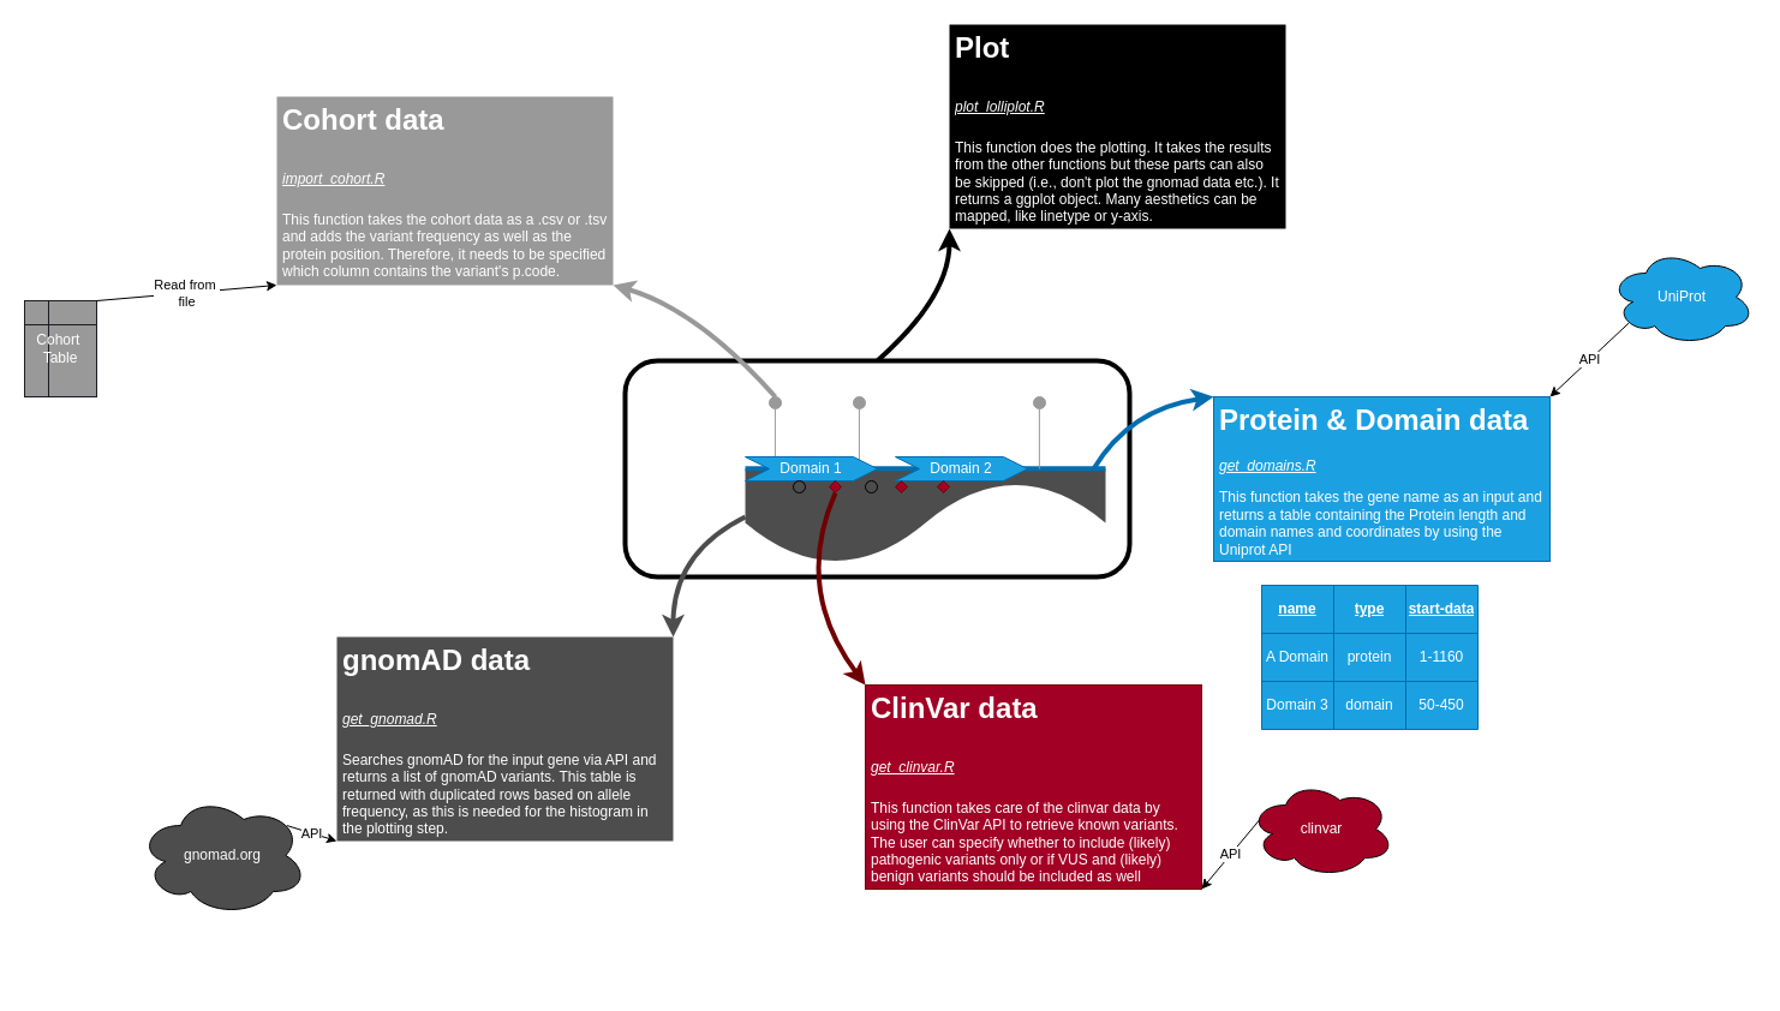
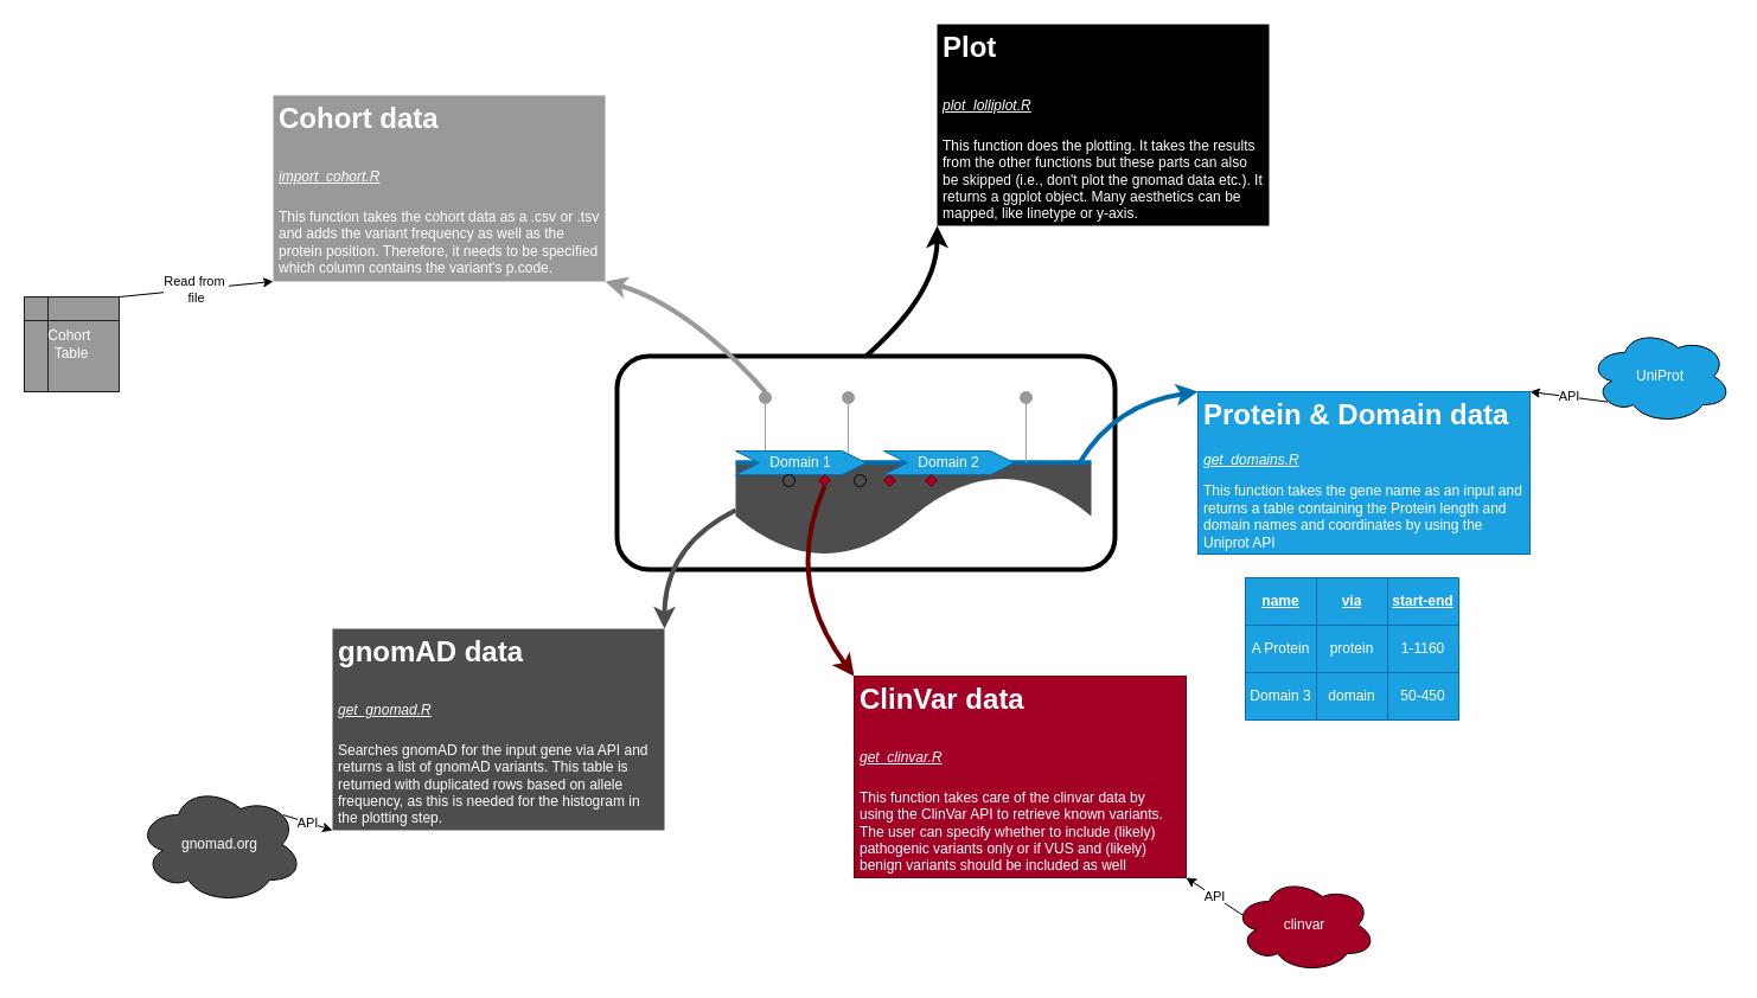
  <mxCell id="0" />
  <mxCell id="1" parent="0" />
  <mxCell id="2" value="" style="rounded=1;whiteSpace=wrap;html=1;fillColor=none;strokeWidth=4;strokeColor=#000000;" parent="1" vertex="1"><mxGeometry x="520" y="300" width="420" height="180" as="geometry" /></mxCell>
  <mxCell id="3" value="" style="shape=document;whiteSpace=wrap;html=1;boundedLbl=1;strokeColor=none;fillColor=#4D4D4D;size=0.875;" parent="1" vertex="1"><mxGeometry x="620" y="390" width="300" height="80" as="geometry" /></mxCell>
  <mxCell id="4" value="" style="endArrow=none;html=1;fillColor=#1ba1e2;strokeColor=#006EAF;strokeWidth=4;" parent="1" edge="1"><mxGeometry width="50" height="50" relative="1" as="geometry"><mxPoint x="620" y="389.71" as="sourcePoint" /><mxPoint x="920" y="389.71" as="targetPoint" /></mxGeometry></mxCell>
  <mxCell id="5" value="" style="endArrow=none;html=1;strokeColor=#999999;" parent="1" edge="1"><mxGeometry width="50" height="50" relative="1" as="geometry"><mxPoint x="644.92" y="390" as="sourcePoint" /><mxPoint x="644.92" y="340" as="targetPoint" /></mxGeometry></mxCell>
  <mxCell id="6" value="" style="endArrow=none;html=1;strokeColor=#999999;" parent="1" edge="1"><mxGeometry width="50" height="50" relative="1" as="geometry"><mxPoint x="714.92" y="390" as="sourcePoint" /><mxPoint x="714.92" y="340" as="targetPoint" /></mxGeometry></mxCell>
  <mxCell id="7" value="" style="endArrow=none;html=1;strokeColor=#999999;" parent="1" edge="1"><mxGeometry width="50" height="50" relative="1" as="geometry"><mxPoint x="864.88" y="390" as="sourcePoint" /><mxPoint x="864.88" y="340" as="targetPoint" /></mxGeometry></mxCell>
  <mxCell id="8" value="" style="ellipse;whiteSpace=wrap;html=1;aspect=fixed;fillColor=#999999;strokeColor=#999999;" parent="1" vertex="1"><mxGeometry x="640" y="330" width="10" height="10" as="geometry" /></mxCell>
  <mxCell id="9" value="" style="ellipse;whiteSpace=wrap;html=1;aspect=fixed;fillColor=#999999;strokeColor=#999999;" parent="1" vertex="1"><mxGeometry x="710" y="330" width="10" height="10" as="geometry" /></mxCell>
  <mxCell id="10" value="" style="ellipse;whiteSpace=wrap;html=1;aspect=fixed;fillColor=#999999;strokeColor=#999999;" parent="1" vertex="1"><mxGeometry x="860" y="330" width="10" height="10" as="geometry" /></mxCell>
  <mxCell id="11" value="Domain 1&lt;span style=&quot;color: rgba(0, 0, 0, 0); font-family: monospace; font-size: 0px; text-align: start;&quot;&gt;%3CmxGraphModel%3E%3Croot%3E%3CmxCell%20id%3D%220%22%2F%3E%3CmxCell%20id%3D%221%22%20parent%3D%220%22%2F%3E%3CmxCell%20id%3D%222%22%20value%3D%22%22%20style%3D%22ellipse%3BwhiteSpace%3Dwrap%3Bhtml%3D1%3Baspect%3Dfixed%3BfillColor%3D%23f0f0f0%3B%22%20vertex%3D%221%22%20parent%3D%221%22%3E%3CmxGeometry%20x%3D%22330%22%20y%3D%22520%22%20width%3D%2210%22%20height%3D%2210%22%20as%3D%22geometry%22%2F%3E%3C%2FmxCell%3E%3C%2Froot%3E%3C%2FmxGraphModel%3E&lt;/span&gt;" style="shape=step;perimeter=stepPerimeter;whiteSpace=wrap;html=1;fixedSize=1;fillColor=#1ba1e2;fontColor=#ffffff;strokeColor=#006EAF;" parent="1" vertex="1"><mxGeometry x="620" y="380" width="110" height="20" as="geometry" /></mxCell>
  <mxCell id="12" value="Domain 2&lt;span style=&quot;color: rgba(0, 0, 0, 0); font-family: monospace; font-size: 0px; text-align: start;&quot;&gt;%3CmxGraphModel%3E%3Croot%3E%3CmxCell%20id%3D%220%22%2F%3E%3CmxCell%20id%3D%221%22%20parent%3D%220%22%2F%3E%3CmxCell%20id%3D%222%22%20value%3D%22%22%20style%3D%22ellipse%3BwhiteSpace%3Dwrap%3Bhtml%3D1%3Baspect%3Dfixed%3BfillColor%3D%23f0f0f0%3B%22%20vertex%3D%221%22%20parent%3D%221%22%3E%3CmxGeometry%20x%3D%22330%22%20y%3D%22520%22%20width%3D%2210%22%20height%3D%2210%22%20as%3D%22geometry%22%2F%3E%3C%2FmxCell%3E%3C%2Froot%3E%3C%2FmxGraphModel%3&lt;/span&gt;" style="shape=step;perimeter=stepPerimeter;whiteSpace=wrap;html=1;fixedSize=1;fillColor=#1ba1e2;fontColor=#ffffff;strokeColor=#006EAF;" parent="1" vertex="1"><mxGeometry x="745" y="380" width="110" height="20" as="geometry" /></mxCell>
  <mxCell id="13" value="" style="ellipse;whiteSpace=wrap;html=1;aspect=fixed;fillColor=#4D4D4D;strokeColor=#000000;" parent="1" vertex="1"><mxGeometry x="660" y="400" width="10" height="10" as="geometry" /></mxCell>
  <mxCell id="14" value="" style="ellipse;whiteSpace=wrap;html=1;aspect=fixed;fillColor=#4D4D4D;strokeColor=#000000;" parent="1" vertex="1"><mxGeometry x="720" y="400" width="10" height="10" as="geometry" /></mxCell>
  <mxCell id="15" value="" style="rhombus;whiteSpace=wrap;html=1;strokeColor=#6F0000;fillColor=#a20025;fontColor=#ffffff;" parent="1" vertex="1"><mxGeometry x="690" y="400" width="10" height="10" as="geometry" /></mxCell>
  <mxCell id="16" value="" style="rhombus;whiteSpace=wrap;html=1;strokeColor=#6F0000;fillColor=#a20025;fontColor=#ffffff;" parent="1" vertex="1"><mxGeometry x="745" y="400" width="10" height="10" as="geometry" /></mxCell>
  <mxCell id="17" value="" style="rhombus;whiteSpace=wrap;html=1;strokeColor=#6F0000;fillColor=#a20025;fontColor=#ffffff;" parent="1" vertex="1"><mxGeometry x="780" y="400" width="10" height="10" as="geometry" /></mxCell>
  <mxCell id="18" value="&lt;h1&gt;Protein &amp;amp; Domain data&lt;/h1&gt;&lt;p&gt;&lt;u&gt;&lt;i&gt;get_domains.R&lt;/i&gt;&lt;/u&gt;&lt;/p&gt;&lt;p&gt;This function takes the gene name as an input and returns a table containing the Protein length and domain names and coordinates by using the Uniprot API&lt;/p&gt;" style="text;html=1;strokeColor=#006EAF;fillColor=#1ba1e2;spacing=5;spacingTop=-20;whiteSpace=wrap;overflow=hidden;rounded=0;fontColor=#ffffff;" parent="1" vertex="1"><mxGeometry x="1010" y="330" width="280" height="137" as="geometry" /></mxCell>
  <mxCell id="19" value="" style="curved=1;endArrow=classic;html=1;strokeColor=#006EAF;strokeWidth=4;entryX=0;entryY=0;entryDx=0;entryDy=0;fillColor=#1ba1e2;" parent="1" target="18" edge="1"><mxGeometry width="50" height="50" relative="1" as="geometry"><mxPoint x="910" y="390" as="sourcePoint" /><mxPoint x="970" y="340" as="targetPoint" /><Array as="points"><mxPoint x="940" y="340" /></Array></mxGeometry></mxCell>
  <mxCell id="20" value="" style="shape=table;html=1;whiteSpace=wrap;startSize=0;container=1;collapsible=0;childLayout=tableLayout;strokeColor=#006EAF;fillColor=#1ba1e2;fontColor=#FFFFFF;" parent="1" vertex="1"><mxGeometry x="1050" y="487" width="180" height="120" as="geometry" /></mxCell>
  <mxCell id="21" value="" style="shape=tableRow;horizontal=0;startSize=0;swimlaneHead=0;swimlaneBody=0;top=0;left=0;bottom=0;right=0;collapsible=0;dropTarget=0;fillColor=none;points=[[0,0.5],[1,0.5]];portConstraint=eastwest;strokeColor=default;" parent="20" vertex="1"><mxGeometry width="180" height="40" as="geometry" /></mxCell>
  <mxCell id="22" value="&lt;b&gt;&lt;u&gt;name&lt;/u&gt;&lt;/b&gt;" style="shape=partialRectangle;html=1;whiteSpace=wrap;connectable=0;fillColor=none;top=0;left=0;bottom=0;right=0;overflow=hidden;strokeColor=default;fontColor=#FFFFFF;" parent="21" vertex="1"><mxGeometry width="60" height="40" as="geometry"><mxRectangle width="60" height="40" as="alternateBounds" /></mxGeometry></mxCell>
- <mxCell id="23" value="&lt;b&gt;&lt;u&gt;type&lt;/u&gt;&lt;/b&gt;" style="shape=partialRectangle;html=1;whiteSpace=wrap;connectable=0;fillColor=none;top=0;left=0;bottom=0;right=0;overflow=hidden;strokeColor=default;fontColor=#FFFFFF;" parent="21" vertex="1"><mxGeometry x="60" width="60" height="40" as="geometry"><mxRectangle width="60" height="40" as="alternateBounds" /></mxGeometry></mxCell>
- <mxCell id="24" value="&lt;b&gt;&lt;u&gt;start-data&lt;/u&gt;&lt;/b&gt;" style="shape=partialRectangle;html=1;whiteSpace=wrap;connectable=0;fillColor=none;top=0;left=0;bottom=0;right=0;overflow=hidden;strokeColor=default;fontColor=#FFFFFF;" parent="21" vertex="1"><mxGeometry x="120" width="60" height="40" as="geometry"><mxRectangle width="60" height="40" as="alternateBounds" /></mxGeometry></mxCell>
+ <mxCell id="23" value="&lt;b&gt;&lt;u&gt;via&lt;/u&gt;&lt;/b&gt;" style="shape=partialRectangle;html=1;whiteSpace=wrap;connectable=0;fillColor=none;top=0;left=0;bottom=0;right=0;overflow=hidden;strokeColor=default;fontColor=#FFFFFF;" parent="21" vertex="1"><mxGeometry x="60" width="60" height="40" as="geometry"><mxRectangle width="60" height="40" as="alternateBounds" /></mxGeometry></mxCell>
+ <mxCell id="24" value="&lt;b&gt;&lt;u&gt;start-end&lt;/u&gt;&lt;/b&gt;" style="shape=partialRectangle;html=1;whiteSpace=wrap;connectable=0;fillColor=none;top=0;left=0;bottom=0;right=0;overflow=hidden;strokeColor=default;fontColor=#FFFFFF;" parent="21" vertex="1"><mxGeometry x="120" width="60" height="40" as="geometry"><mxRectangle width="60" height="40" as="alternateBounds" /></mxGeometry></mxCell>
  <mxCell id="25" value="" style="shape=tableRow;horizontal=0;startSize=0;swimlaneHead=0;swimlaneBody=0;top=0;left=0;bottom=0;right=0;collapsible=0;dropTarget=0;fillColor=none;points=[[0,0.5],[1,0.5]];portConstraint=eastwest;strokeColor=default;" parent="20" vertex="1"><mxGeometry y="40" width="180" height="40" as="geometry" /></mxCell>
- <mxCell id="26" value="A Domain" style="shape=partialRectangle;html=1;whiteSpace=wrap;connectable=0;fillColor=none;top=0;left=0;bottom=0;right=0;overflow=hidden;strokeColor=default;fontColor=#FFFFFF;" parent="25" vertex="1"><mxGeometry width="60" height="40" as="geometry"><mxRectangle width="60" height="40" as="alternateBounds" /></mxGeometry></mxCell>
+ <mxCell id="26" value="A Protein" style="shape=partialRectangle;html=1;whiteSpace=wrap;connectable=0;fillColor=none;top=0;left=0;bottom=0;right=0;overflow=hidden;strokeColor=default;fontColor=#FFFFFF;" parent="25" vertex="1"><mxGeometry width="60" height="40" as="geometry"><mxRectangle width="60" height="40" as="alternateBounds" /></mxGeometry></mxCell>
  <mxCell id="27" value="protein" style="shape=partialRectangle;html=1;whiteSpace=wrap;connectable=0;fillColor=none;top=0;left=0;bottom=0;right=0;overflow=hidden;strokeColor=default;fontColor=#FFFFFF;" parent="25" vertex="1"><mxGeometry x="60" width="60" height="40" as="geometry"><mxRectangle width="60" height="40" as="alternateBounds" /></mxGeometry></mxCell>
  <mxCell id="28" value="1-1160" style="shape=partialRectangle;html=1;whiteSpace=wrap;connectable=0;fillColor=none;top=0;left=0;bottom=0;right=0;overflow=hidden;strokeColor=default;fontColor=#FFFFFF;" parent="25" vertex="1"><mxGeometry x="120" width="60" height="40" as="geometry"><mxRectangle width="60" height="40" as="alternateBounds" /></mxGeometry></mxCell>
  <mxCell id="29" value="" style="shape=tableRow;horizontal=0;startSize=0;swimlaneHead=0;swimlaneBody=0;top=0;left=0;bottom=0;right=0;collapsible=0;dropTarget=0;fillColor=none;points=[[0,0.5],[1,0.5]];portConstraint=eastwest;strokeColor=default;" parent="20" vertex="1"><mxGeometry y="80" width="180" height="40" as="geometry" /></mxCell>
  <mxCell id="30" value="Domain 3" style="shape=partialRectangle;html=1;whiteSpace=wrap;connectable=0;fillColor=none;top=0;left=0;bottom=0;right=0;overflow=hidden;strokeColor=default;fontColor=#FFFFFF;" parent="29" vertex="1"><mxGeometry width="60" height="40" as="geometry"><mxRectangle width="60" height="40" as="alternateBounds" /></mxGeometry></mxCell>
  <mxCell id="31" value="domain" style="shape=partialRectangle;html=1;whiteSpace=wrap;connectable=0;fillColor=none;top=0;left=0;bottom=0;right=0;overflow=hidden;strokeColor=default;fontColor=#FFFFFF;" parent="29" vertex="1"><mxGeometry x="60" width="60" height="40" as="geometry"><mxRectangle width="60" height="40" as="alternateBounds" /></mxGeometry></mxCell>
  <mxCell id="32" value="50-450" style="shape=partialRectangle;html=1;whiteSpace=wrap;connectable=0;fillColor=none;top=0;left=0;bottom=0;right=0;overflow=hidden;pointerEvents=1;strokeColor=default;fontColor=#FFFFFF;" parent="29" vertex="1"><mxGeometry x="120" width="60" height="40" as="geometry"><mxRectangle width="60" height="40" as="alternateBounds" /></mxGeometry></mxCell>
  <mxCell id="33" value="" style="endArrow=classic;html=1;strokeColor=#999999;strokeWidth=4;fillColor=#1ba1e2;entryX=1;entryY=1;entryDx=0;entryDy=0;curved=1;exitX=0.5;exitY=0;exitDx=0;exitDy=0;" parent="1" source="8" target="34" edge="1"><mxGeometry width="50" height="50" relative="1" as="geometry"><mxPoint x="650" y="280" as="sourcePoint" /><mxPoint x="650" y="160" as="targetPoint" /><Array as="points"><mxPoint x="580" y="257" /></Array></mxGeometry></mxCell>
  <mxCell id="34" value="&lt;h1&gt;&lt;span style=&quot;background-color: initial;&quot;&gt;Cohort data&lt;/span&gt;&lt;/h1&gt;&lt;h1&gt;&lt;span style=&quot;background-color: initial;&quot;&gt;&lt;i style=&quot;font-size: 12px; font-weight: normal; text-decoration-line: underline;&quot;&gt;import_cohort.R&lt;/i&gt;&lt;/span&gt;&lt;br&gt;&lt;/h1&gt;&lt;p&gt;This function takes the cohort data as a .csv or .tsv and adds the variant frequency as well as the protein position. Therefore, it needs to be specified which column contains the variant's p.code.&lt;/p&gt;" style="text;html=1;strokeColor=none;fillColor=#999999;spacing=5;spacingTop=-20;whiteSpace=wrap;overflow=hidden;rounded=0;fontColor=#ffffff;" parent="1" vertex="1"><mxGeometry x="230" y="80" width="280" height="157" as="geometry" /></mxCell>
  <mxCell id="35" value="" style="endArrow=classic;html=1;strokeColor=#6F0000;strokeWidth=4;fillColor=#a20025;curved=1;exitX=0.5;exitY=1;exitDx=0;exitDy=0;entryX=0;entryY=0;entryDx=0;entryDy=0;" parent="1" source="15" target="36" edge="1"><mxGeometry width="50" height="50" relative="1" as="geometry"><mxPoint x="700" y="668.71" as="sourcePoint" /><mxPoint x="695" y="570" as="targetPoint" /><Array as="points"><mxPoint x="660" y="490" /></Array></mxGeometry></mxCell>
  <mxCell id="36" value="&lt;h1&gt;&lt;span style=&quot;background-color: initial;&quot;&gt;ClinVar data&lt;/span&gt;&lt;/h1&gt;&lt;h1&gt;&lt;span style=&quot;background-color: initial;&quot;&gt;&lt;i style=&quot;font-size: 12px; font-weight: normal; text-decoration-line: underline;&quot;&gt;get_clinvar.R&lt;/i&gt;&lt;/span&gt;&lt;br&gt;&lt;/h1&gt;&lt;p&gt;This function takes care of the clinvar data by using the ClinVar API to retrieve known variants. The user can specify whether to include (likely) pathogenic variants only or if VUS and (likely) benign variants should be included as well&lt;/p&gt;" style="text;html=1;strokeColor=#6F0000;fillColor=#a20025;spacing=5;spacingTop=-20;whiteSpace=wrap;overflow=hidden;rounded=0;fontColor=#ffffff;" parent="1" vertex="1"><mxGeometry x="720" y="570" width="280" height="170" as="geometry" /></mxCell>
  <mxCell id="37" value="&lt;h1&gt;&lt;span style=&quot;background-color: initial;&quot;&gt;gnomAD data&lt;/span&gt;&lt;/h1&gt;&lt;h1&gt;&lt;span style=&quot;background-color: initial;&quot;&gt;&lt;i style=&quot;font-size: 12px; font-weight: normal; text-decoration-line: underline;&quot;&gt;get_gnomad.R&lt;/i&gt;&lt;/span&gt;&lt;br&gt;&lt;/h1&gt;&lt;p&gt;Searches gnomAD for the input gene via API and returns a list of gnomAD variants. This table is returned with duplicated rows based on allele frequency, as this is needed for the histogram in the plotting step.&amp;nbsp;&lt;/p&gt;" style="text;html=1;strokeColor=none;fillColor=#4D4D4D;spacing=5;spacingTop=-20;whiteSpace=wrap;overflow=hidden;rounded=0;fontColor=#ffffff;" parent="1" vertex="1"><mxGeometry x="280" y="530" width="280" height="170" as="geometry" /></mxCell>
  <mxCell id="38" value="" style="endArrow=classic;html=1;strokeColor=#4D4D4D;strokeWidth=4;fillColor=#a20025;curved=1;exitX=0;exitY=0.5;exitDx=0;exitDy=0;entryX=1;entryY=0;entryDx=0;entryDy=0;" parent="1" source="3" target="37" edge="1"><mxGeometry width="50" height="50" relative="1" as="geometry"><mxPoint x="605" y="470" as="sourcePoint" /><mxPoint x="630" y="630" as="targetPoint" /><Array as="points"><mxPoint x="560" y="460" /></Array></mxGeometry></mxCell>
  <mxCell id="39" value="&lt;h1&gt;&lt;font style=&quot;&quot; color=&quot;#ffffff&quot;&gt;Plot&lt;/font&gt;&lt;/h1&gt;&lt;h1&gt;&lt;font color=&quot;#ffffff&quot;&gt;&lt;i style=&quot;font-size: 12px; font-weight: normal; text-decoration-line: underline;&quot;&gt;plot_lolliplot.R&lt;/i&gt;&lt;br&gt;&lt;/font&gt;&lt;/h1&gt;&lt;p&gt;&lt;font color=&quot;#ffffff&quot;&gt;This function does the plotting. It takes the results from the other functions but these parts can also be skipped (i.e., don't plot the gnomad data etc.). It returns a ggplot object. Many aesthetics can be mapped, like linetype or y-axis.&lt;/font&gt;&lt;/p&gt;" style="text;html=1;spacing=5;spacingTop=-20;whiteSpace=wrap;overflow=hidden;rounded=0;fillColor=#000000;" parent="1" vertex="1"><mxGeometry x="790" y="20" width="280" height="170" as="geometry" /></mxCell>
  <mxCell id="40" value="" style="endArrow=classic;html=1;strokeWidth=4;entryX=0;entryY=1;entryDx=0;entryDy=0;curved=1;exitX=0.5;exitY=0;exitDx=0;exitDy=0;" parent="1" source="2" target="39" edge="1"><mxGeometry width="50" height="50" relative="1" as="geometry"><mxPoint x="720" y="300" as="sourcePoint" /><mxPoint x="585" y="50" as="targetPoint" /><Array as="points"><mxPoint x="790" y="247" /></Array></mxGeometry></mxCell>
  <mxCell id="41" value="&lt;font color=&quot;#ffffff&quot;&gt;gnomad.org&lt;/font&gt;" style="ellipse;shape=cloud;whiteSpace=wrap;html=1;fillColor=#4d4d4d;" parent="1" vertex="1"><mxGeometry x="115" y="662" width="140" height="100" as="geometry" /></mxCell>
  <mxCell id="42" value="API" style="endArrow=classic;html=1;exitX=0.88;exitY=0.25;exitDx=0;exitDy=0;exitPerimeter=0;entryX=0;entryY=1;entryDx=0;entryDy=0;" parent="1" source="41" target="37" edge="1"><mxGeometry relative="1" as="geometry"><mxPoint x="270" y="747" as="sourcePoint" /><mxPoint x="370" y="747" as="targetPoint" /></mxGeometry></mxCell>
- <mxCell id="43" value="&lt;font color=&quot;#ffffff&quot;&gt;clinvar&lt;/font&gt;" style="ellipse;shape=cloud;whiteSpace=wrap;html=1;fillColor=#a20025;" parent="1" vertex="1"><mxGeometry x="1040" y="650" width="120" height="80" as="geometry" /></mxCell>
+ <mxCell id="43" value="&lt;font color=&quot;#ffffff&quot;&gt;clinvar&lt;/font&gt;" style="ellipse;shape=cloud;whiteSpace=wrap;html=1;fillColor=#a20025;" parent="1" vertex="1"><mxGeometry x="1040" y="740" width="120" height="80" as="geometry" /></mxCell>
  <mxCell id="44" value="API" style="endArrow=classic;html=1;exitX=0.07;exitY=0.4;exitDx=0;exitDy=0;exitPerimeter=0;entryX=1;entryY=1;entryDx=0;entryDy=0;" parent="1" source="43" target="36" edge="1"><mxGeometry relative="1" as="geometry"><mxPoint x="930" y="820" as="sourcePoint" /><mxPoint x="985.2" y="780.5" as="targetPoint" /></mxGeometry></mxCell>
- <mxCell id="45" value="&lt;font color=&quot;#ffffff&quot;&gt;UniProt&lt;/font&gt;" style="ellipse;shape=cloud;whiteSpace=wrap;html=1;fillColor=#1ba1e2;" parent="1" vertex="1"><mxGeometry x="1340" y="207" width="120" height="80" as="geometry" /></mxCell>
+ <mxCell id="45" value="&lt;font color=&quot;#ffffff&quot;&gt;UniProt&lt;/font&gt;" style="ellipse;shape=cloud;whiteSpace=wrap;html=1;fillColor=#1ba1e2;" parent="1" vertex="1"><mxGeometry x="1340" y="277" width="120" height="80" as="geometry" /></mxCell>
  <mxCell id="46" value="API" style="endArrow=classic;html=1;exitX=0.13;exitY=0.77;exitDx=0;exitDy=0;exitPerimeter=0;entryX=1;entryY=0;entryDx=0;entryDy=0;" parent="1" source="45" target="18" edge="1"><mxGeometry relative="1" as="geometry"><mxPoint x="1058.4" y="782" as="sourcePoint" /><mxPoint x="1010" y="750" as="targetPoint" /></mxGeometry></mxCell>
- <mxCell id="47" value="&lt;font color=&quot;#ffffff&quot;&gt;Cohort&amp;nbsp;&lt;br&gt;Table&lt;/font&gt;" style="shape=internalStorage;whiteSpace=wrap;html=1;backgroundOutline=1;strokeColor=#1e1b23;fillColor=#999999;" parent="1" vertex="1"><mxGeometry x="20" y="250" width="60" height="80" as="geometry" /></mxCell>
+ <mxCell id="47" value="&lt;font color=&quot;#ffffff&quot;&gt;Cohort&amp;nbsp;&lt;br&gt;Table&lt;/font&gt;" style="shape=internalStorage;whiteSpace=wrap;html=1;backgroundOutline=1;strokeColor=#1e1b23;fillColor=#999999;" parent="1" vertex="1"><mxGeometry x="20" y="250" width="80" height="80" as="geometry" /></mxCell>
  <mxCell id="48" value="" style="endArrow=classic;html=1;exitX=1;exitY=0;exitDx=0;exitDy=0;entryX=0;entryY=1;entryDx=0;entryDy=0;" parent="1" source="47" target="34" edge="1"><mxGeometry relative="1" as="geometry"><mxPoint x="460" y="377" as="sourcePoint" /><mxPoint x="560" y="377" as="targetPoint" /></mxGeometry></mxCell>
  <mxCell id="49" value="Read from&amp;nbsp;&lt;br&gt;file" style="edgeLabel;resizable=0;html=1;align=center;verticalAlign=middle;strokeColor=#a20025;fillColor=#1ba1e2;rotation=0;" parent="48" connectable="0" vertex="1"><mxGeometry relative="1" as="geometry" /></mxCell>
